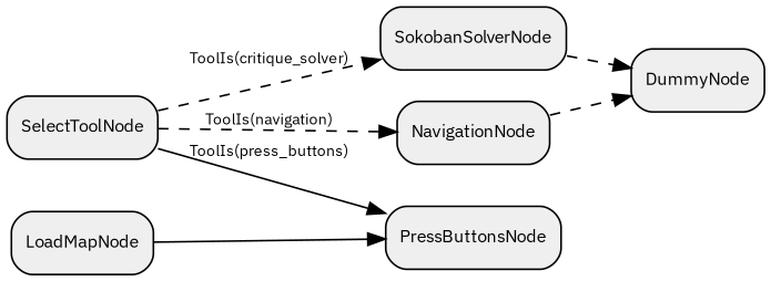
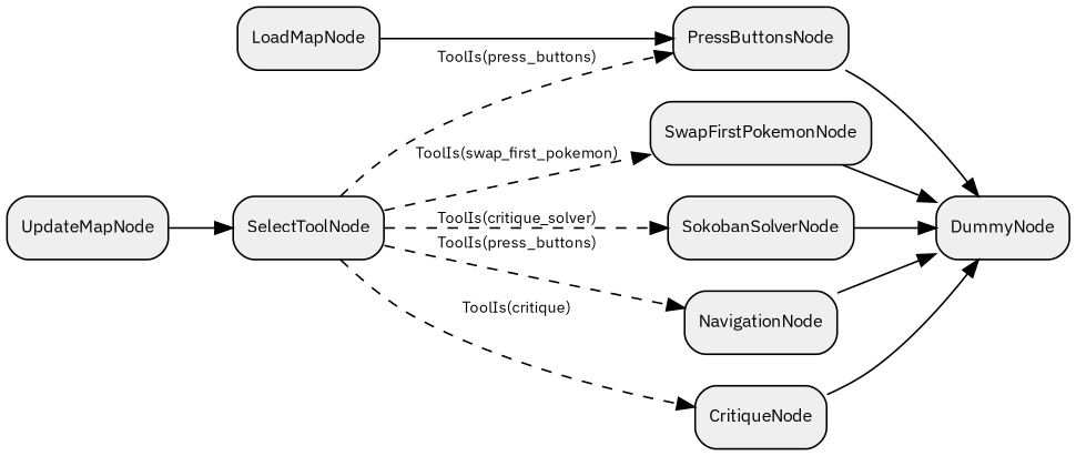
  digraph {
    compound=true
    fontname="IBM Plex Sans"
    rankdir=LR
    node [fillcolor="#EFEFEF" fontname="IBM Plex Sans" fontsize=10 shape=box style="rounded,filled"]
    edge [fontname="IBM Plex Sans" fontsize=9 style=solid]
+   n1 [label=SwapFirstPokemonNode]
    n2 [label=DummyNode]
    n3 [label=LoadMapNode]
    n4 [label=PressButtonsNode]
+   n5 [label=UpdateMapNode]
    n6 [label=SelectToolNode]
    n7 [label=SokobanSolverNode]
    n8 [label=NavigationNode]
+   n9 [label=CritiqueNode]
+   n1 -> n2
    n3 -> n4
-   n6 -> n4 [label="ToolIs(press_buttons)"]
+   n4 -> n2
+   n5 -> n6
+   n6 -> n1 [label="ToolIs(swap_first_pokemon)" style=dashed]
+   n6 -> n4 [label="ToolIs(press_buttons)" style=dashed]
    n6 -> n7 [label="ToolIs(critique_solver)" style=dashed]
-   n6 -> n8 [label="ToolIs(navigation)" style=dashed]
-   n7 -> n2 [style=dashed]
-   n8 -> n2 [style=dashed]
+   n6 -> n8 [label="ToolIs(press_buttons)" style=dashed]
+   n6 -> n9 [label="ToolIs(critique)" style=dashed]
+   n7 -> n2
+   n8 -> n2
+   n9 -> n2
  }
